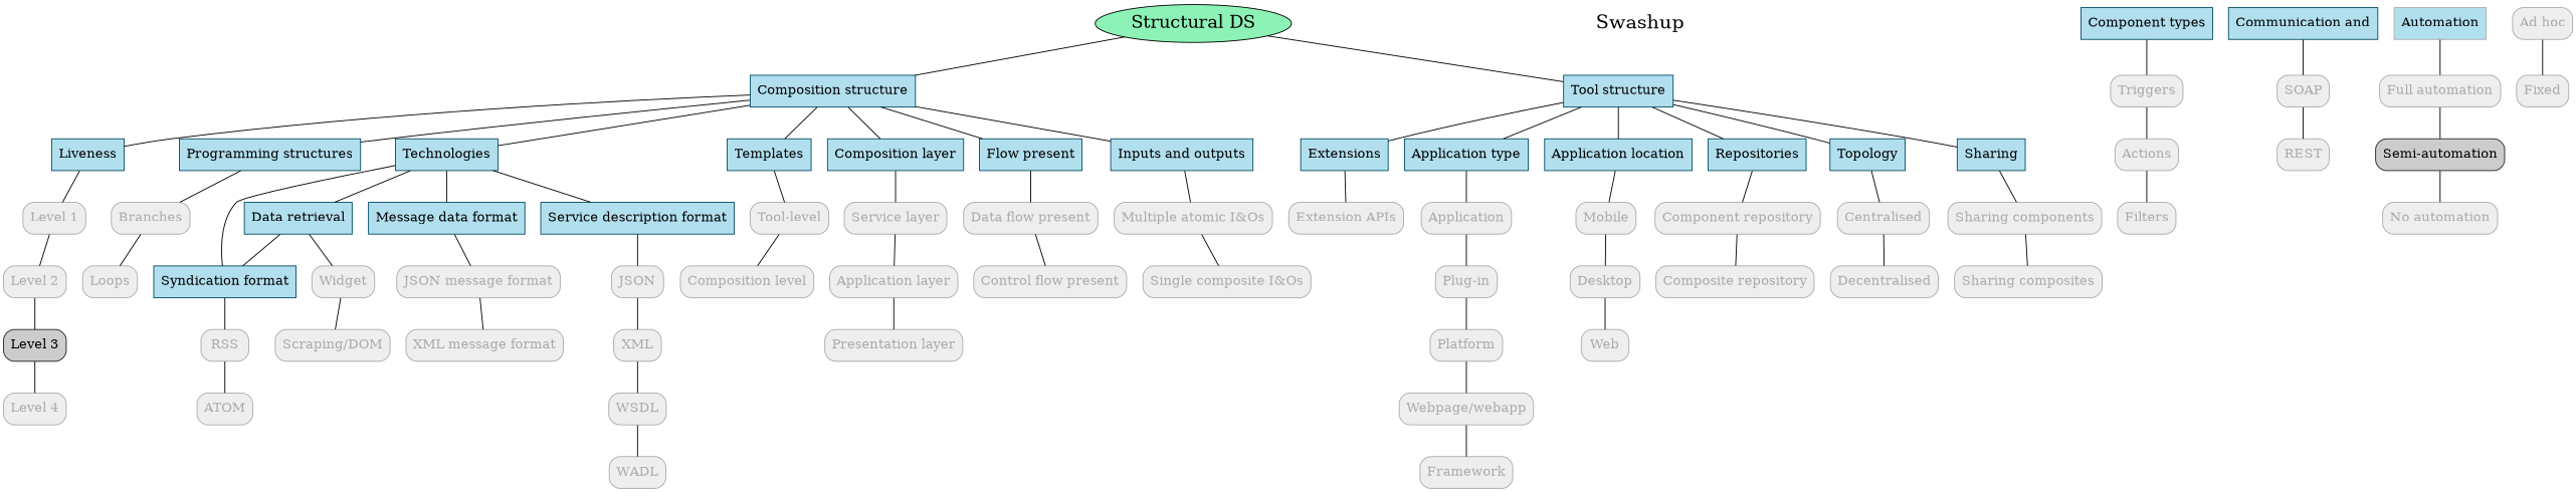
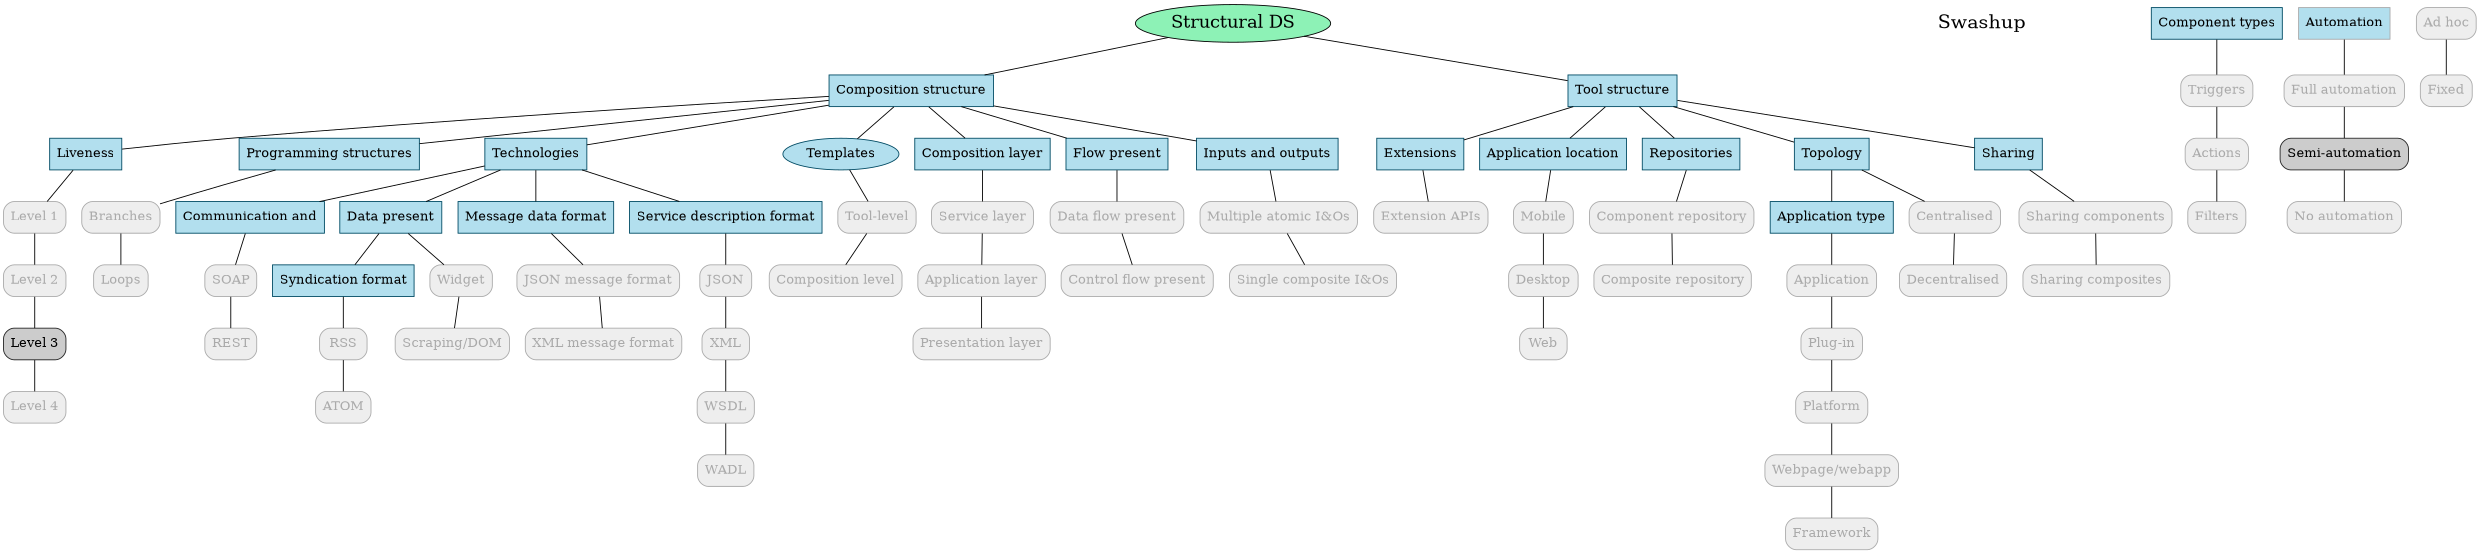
  digraph {
    node [color="#AAAAAA" fillcolor="#EEEEEE" fontsize=15 style="rounded,filled" fontcolor="#AAAAAA" shape=rect]
    edge [arrowhead=none]
    "Structural DS" [color="047b35" fillcolor="#8df2b6" fontsize=20 style=filled fontcolor="" shape=""]
    "Composition structure" [color="#004a63" fillcolor=lightblue2 fontcolor="#000000" shape=box style=filled]
    "Tool structure" [color="#004a63" fillcolor=lightblue2 fontcolor="#000000" shape=box style=filled]
    Liveness [color="#004a63" fillcolor=lightblue2 fontcolor="#000000" shape=box style=filled]
    "Programming structures" [color="#004a63" fillcolor=lightblue2 fontcolor="#000000" shape=box style=filled]
    Technologies [color="#004a63" fillcolor=lightblue2 fontcolor="#000000" shape=box style=filled]
-   Templates [color="#004a63" fillcolor=lightblue2 fontcolor="#000000" shape=box style=filled]
+   Templates [color="#004a63" fillcolor=lightblue2 fontcolor="#000000" shape=ellipse style=filled]
    "Composition layer" [color="#004a63" fillcolor=lightblue2 fontcolor="#000000" shape=box style=filled]
    "Flow present" [color="#004a63" fillcolor=lightblue2 fontcolor="#000000" shape=box style=filled]
    "Inputs and outputs" [color="#004a63" fillcolor=lightblue2 fontcolor="#000000" shape=box style=filled]
    Extensions [color="#004a63" fillcolor=lightblue2 fontcolor="#000000" shape=box style=filled]
    "Application type" [color="#004a63" fillcolor=lightblue2 fontcolor="#000000" shape=box style=filled]
    "Application location" [color="#004a63" fillcolor=lightblue2 fontcolor="#000000" shape=box style=filled]
    Repositories [color="#004a63" fillcolor=lightblue2 fontcolor="#000000" shape=box style=filled]
    Topology [color="#004a63" fillcolor=lightblue2 fontcolor="#000000" shape=box style=filled]
    Sharing [color="#004a63" fillcolor=lightblue2 fontcolor="#000000" shape=box style=filled]
    Swashup [color="#FFFFFF" fillcolor="#FFFFFF" fontcolor="#000000" fontsize=22 style=filled shape=""]
    "Level 1"
    Branches
    "Component types" [color="#004a63" fillcolor=lightblue2 fontcolor="#000000" shape=box style=filled]
    Triggers
    n22 [color="#004a63" fillcolor=lightblue2 fontcolor="#000000" label="Communication and" shape=box style=filled]
-   "Data retrieval" [color="#004a63" fillcolor=lightblue2 fontcolor="#000000" shape=box style=filled]
+   "Data retrieval" [color="#004a63" fillcolor=lightblue2 fontcolor="#000000" shape=box style=filled label="Data present"]
    "Message data format" [color="#004a63" fillcolor=lightblue2 fontcolor="#000000" shape=box style=filled]
    "Service description format" [color="#004a63" fillcolor=lightblue2 fontcolor="#000000" shape=box style=filled]
    "Tool-level"
    Automation [fillcolor=lightblue2 fontcolor="#000000" shape=box style=filled]
    "Full automation"
    "Service layer"
    "Data flow present"
    "Multiple atomic I&Os"
    "Extension APIs"
    Application
    Mobile
    "Component repository"
    Centralised
    "Sharing components"
    "Level 2"
    Loops
    Actions
    SOAP
    "Syndication format" [color="#004a63" fillcolor=lightblue2 fontcolor="#000000" shape=box style=filled]
    Widget
    "JSON message format"
    JSON
    REST
    RSS
    "Scraping/DOM"
    ATOM
    "XML message format"
    XML
    "Composition level"
    "Semi-automation" [color="#222222" fillcolor="#CCCCCC" fontcolor="#000000"]
    "Application layer"
    "Control flow present"
    "Plug-in"
    Desktop
    "Composite repository"
    "Ad hoc"
    Fixed
    Decentralised
    "Sharing composites"
    "Single composite I&Os"
    "Level 3" [color="#222222" fillcolor="#CCCCCC" fontcolor="#000000"]
    "Level 4"
    "No automation"
    Filters
    WSDL
    WADL
    "Presentation layer"
    Platform
    "Webpage/webapp"
    Framework
    Web
    "Structural DS" -> "Composition structure"
    "Structural DS" -> "Tool structure"
    "Composition structure" -> Liveness
    "Composition structure" -> "Programming structures"
    "Composition structure" -> Technologies
    "Composition structure" -> Templates
    "Composition structure" -> "Composition layer"
    "Composition structure" -> "Flow present"
    "Composition structure" -> "Inputs and outputs"
    "Tool structure" -> Extensions
-   "Tool structure" -> "Application type"
+   Topology -> "Application type"
    "Tool structure" -> "Application location"
    "Tool structure" -> Repositories
    "Tool structure" -> Topology
    "Tool structure" -> Sharing
    Liveness -> "Level 1"
    "Programming structures" -> Branches
-   Technologies -> "Syndication format"
+   Technologies -> n22
    Technologies -> "Data retrieval"
    Technologies -> "Message data format"
    Technologies -> "Service description format"
    Templates -> "Tool-level"
    "Composition layer" -> "Service layer"
    "Flow present" -> "Data flow present"
    "Inputs and outputs" -> "Multiple atomic I&Os"
    Extensions -> "Extension APIs"
    "Application type" -> Application
    "Application location" -> Mobile
    Repositories -> "Component repository"
    Topology -> Centralised
    Sharing -> "Sharing components"
    "Level 1" -> "Level 2"
    Branches -> Loops
    "Component types" -> Triggers
    Triggers -> Actions
    n22 -> SOAP
    "Data retrieval" -> "Syndication format"
    "Data retrieval" -> Widget
    "Message data format" -> "JSON message format"
    "Service description format" -> JSON
    "Tool-level" -> "Composition level"
    Automation -> "Full automation"
    "Full automation" -> "Semi-automation"
    "Service layer" -> "Application layer"
    "Data flow present" -> "Control flow present"
    "Multiple atomic I&Os" -> "Single composite I&Os"
    Application -> "Plug-in"
    Mobile -> Desktop
    "Component repository" -> "Composite repository"
    Centralised -> Decentralised
    "Sharing components" -> "Sharing composites"
    "Level 2" -> "Level 3"
    Actions -> Filters
    SOAP -> REST
    "Syndication format" -> RSS
    Widget -> "Scraping/DOM"
    "JSON message format" -> "XML message format"
    JSON -> XML
    RSS -> ATOM
    XML -> WSDL
    "Semi-automation" -> "No automation"
    "Application layer" -> "Presentation layer"
    "Plug-in" -> Platform
    Desktop -> Web
    "Ad hoc" -> Fixed
    "Level 3" -> "Level 4"
    WSDL -> WADL
    Platform -> "Webpage/webapp"
    "Webpage/webapp" -> Framework
  }
